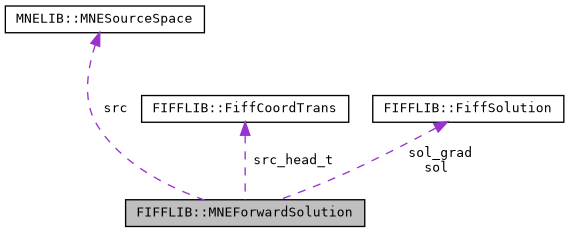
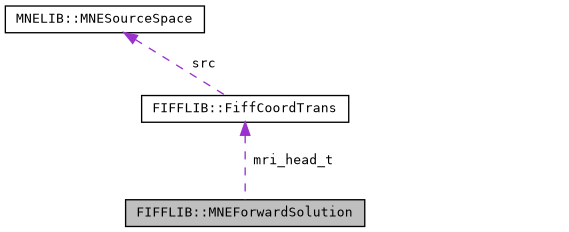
  digraph {
    fontname="DejaVu Sans Mono"
    node [color=black fillcolor=white fontname="DejaVu Sans Mono" fontsize=10 shape=record style=filled]
    edge [color=darkorchid3 dir=back fontname="DejaVu Sans Mono" fontsize=10 labelfontname=Helvetica labelfontsize=10 style=dashed]
    n1 [fillcolor=grey75 fontcolor=black height=0.2 label="FIFFLIB::MNEForwardSolution" width=0.4]
    n2 [height=0.2 label="FIFFLIB::FiffCoordTrans" width=0.4]
-   n3 [height=0.2 label="FIFFLIB::FiffSolution" width=0.4]
    n4 [height=0.2 label="MNELIB::MNESourceSpace" width=0.4]
-   n2 -> n1 [label=" src_head_t"]
-   n3 -> n1 [label=" sol_grad\nsol"]
-   n4 -> n1 [label=" src"]
+   n2 -> n1 [label=" mri_head_t"]
+   n4 -> n2 [label=" src"]
  }
